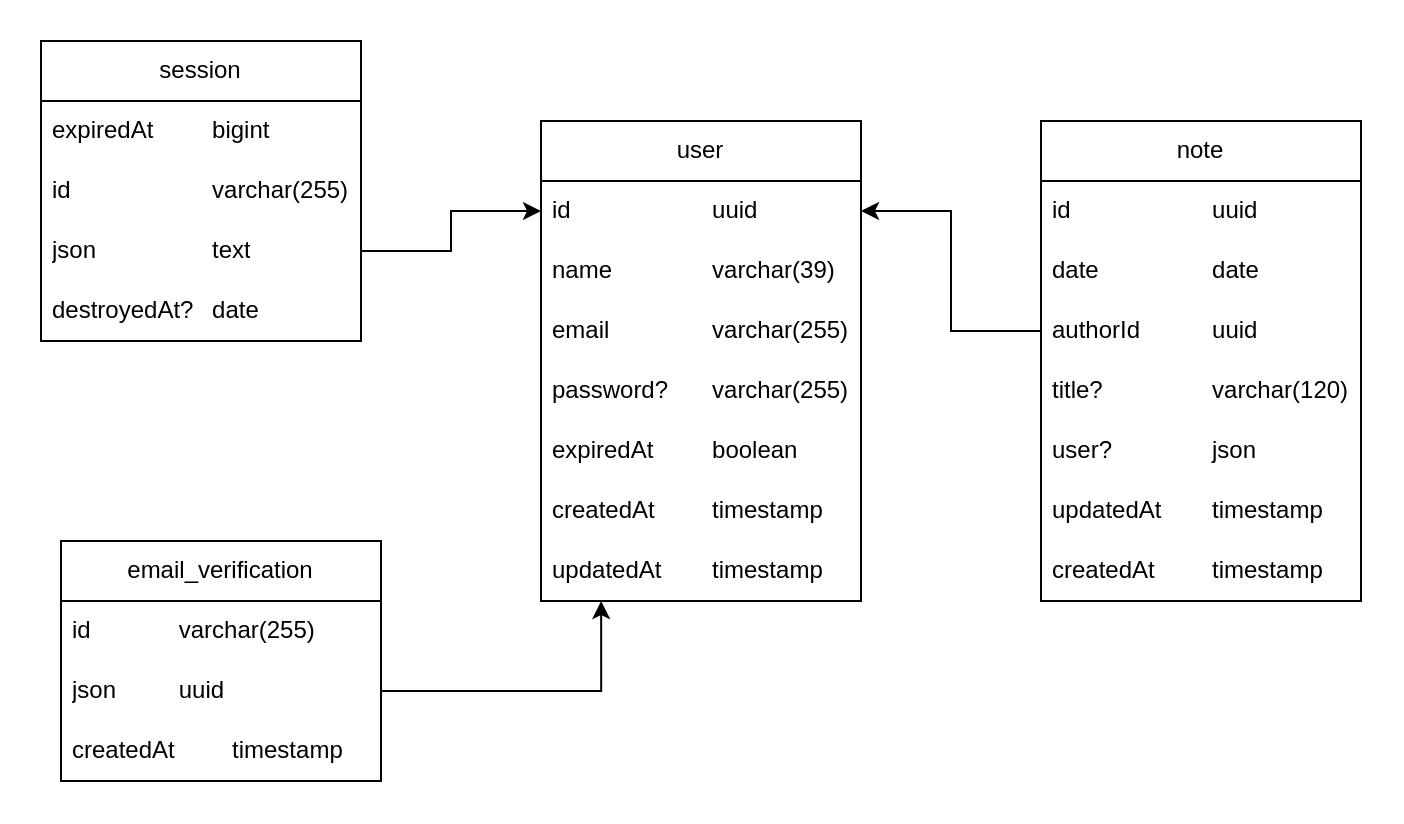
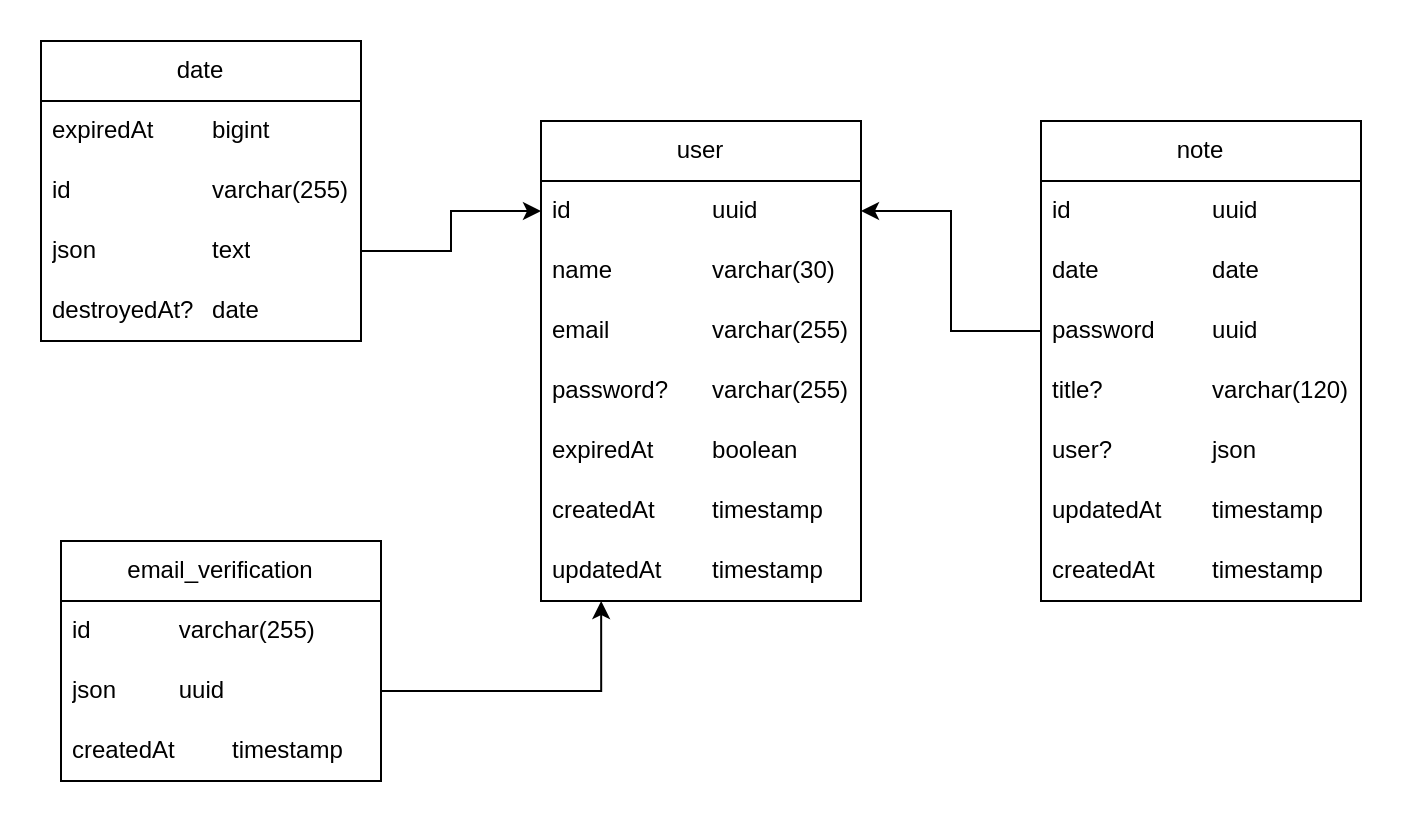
  <mxCell id="0" />
  <mxCell id="1" parent="0" />
  <mxCell id="2" value="user" style="swimlane;fontStyle=0;childLayout=stackLayout;horizontal=1;startSize=30;horizontalStack=0;resizeParent=1;resizeParentMax=0;resizeLast=0;collapsible=1;marginBottom=0;whiteSpace=wrap;html=1;" parent="1" vertex="1"><mxGeometry x="270" y="60" width="160" height="240" as="geometry" /></mxCell>
  <mxCell id="3" value="id&lt;span style=&quot;white-space: pre;&quot;&gt;&#09;&lt;span style=&quot;white-space: pre;&quot;&gt;&#09;&lt;/span&gt;&lt;span style=&quot;white-space: pre;&quot;&gt;&#09;&lt;/span&gt;&lt;/span&gt;uuid" style="text;strokeColor=none;fillColor=none;align=left;verticalAlign=middle;spacingLeft=4;spacingRight=4;overflow=hidden;points=[[0,0.5],[1,0.5]];portConstraint=eastwest;rotatable=0;whiteSpace=wrap;html=1;" parent="2" vertex="1"><mxGeometry y="30" width="160" height="30" as="geometry" /></mxCell>
- <mxCell id="4" value="name&lt;span style=&quot;white-space: pre;&quot;&gt;&#09;&lt;/span&gt;&lt;span style=&quot;white-space: pre;&quot;&gt;&#09;&lt;/span&gt;varchar(39)" style="text;strokeColor=none;fillColor=none;align=left;verticalAlign=middle;spacingLeft=4;spacingRight=4;overflow=hidden;points=[[0,0.5],[1,0.5]];portConstraint=eastwest;rotatable=0;whiteSpace=wrap;html=1;" parent="2" vertex="1"><mxGeometry y="60" width="160" height="30" as="geometry" /></mxCell>
+ <mxCell id="4" value="name&lt;span style=&quot;white-space: pre;&quot;&gt;&#09;&lt;/span&gt;&lt;span style=&quot;white-space: pre;&quot;&gt;&#09;&lt;/span&gt;varchar(30)" style="text;strokeColor=none;fillColor=none;align=left;verticalAlign=middle;spacingLeft=4;spacingRight=4;overflow=hidden;points=[[0,0.5],[1,0.5]];portConstraint=eastwest;rotatable=0;whiteSpace=wrap;html=1;" parent="2" vertex="1"><mxGeometry y="60" width="160" height="30" as="geometry" /></mxCell>
  <mxCell id="5" value="email&lt;span style=&quot;white-space: pre;&quot;&gt;&#09;&lt;/span&gt;&lt;span style=&quot;white-space: pre;&quot;&gt;&#09;&lt;/span&gt;varchar(255)" style="text;strokeColor=none;fillColor=none;align=left;verticalAlign=middle;spacingLeft=4;spacingRight=4;overflow=hidden;points=[[0,0.5],[1,0.5]];portConstraint=eastwest;rotatable=0;whiteSpace=wrap;html=1;" parent="2" vertex="1"><mxGeometry y="90" width="160" height="30" as="geometry" /></mxCell>
  <mxCell id="6" value="password?&lt;span style=&quot;white-space: pre;&quot;&gt;&#09;&lt;/span&gt;varchar(255)" style="text;strokeColor=none;fillColor=none;align=left;verticalAlign=middle;spacingLeft=4;spacingRight=4;overflow=hidden;points=[[0,0.5],[1,0.5]];portConstraint=eastwest;rotatable=0;whiteSpace=wrap;html=1;" parent="2" vertex="1"><mxGeometry y="120" width="160" height="30" as="geometry" /></mxCell>
  <mxCell id="7" value="expiredAt&lt;span style=&quot;white-space: pre;&quot;&gt;&#09;&lt;/span&gt;&lt;span style=&quot;white-space: pre;&quot;&gt;&#09;&lt;/span&gt;boolean" style="text;strokeColor=none;fillColor=none;align=left;verticalAlign=middle;spacingLeft=4;spacingRight=4;overflow=hidden;points=[[0,0.5],[1,0.5]];portConstraint=eastwest;rotatable=0;whiteSpace=wrap;html=1;" parent="2" vertex="1"><mxGeometry y="150" width="160" height="30" as="geometry" /></mxCell>
  <mxCell id="8" value="createdAt&lt;span style=&quot;white-space: pre;&quot;&gt;&#09;&lt;/span&gt;&lt;span style=&quot;white-space: pre;&quot;&gt;&#09;&lt;/span&gt;timestamp" style="text;strokeColor=none;fillColor=none;align=left;verticalAlign=middle;spacingLeft=4;spacingRight=4;overflow=hidden;points=[[0,0.5],[1,0.5]];portConstraint=eastwest;rotatable=0;whiteSpace=wrap;html=1;" parent="2" vertex="1"><mxGeometry y="180" width="160" height="30" as="geometry" /></mxCell>
  <mxCell id="9" value="updatedAt&lt;span style=&quot;white-space: pre;&quot;&gt;&#09;&lt;/span&gt;timestamp" style="text;strokeColor=none;fillColor=none;align=left;verticalAlign=middle;spacingLeft=4;spacingRight=4;overflow=hidden;points=[[0,0.5],[1,0.5]];portConstraint=eastwest;rotatable=0;whiteSpace=wrap;html=1;" parent="2" vertex="1"><mxGeometry y="210" width="160" height="30" as="geometry" /></mxCell>
  <mxCell id="10" value="note" style="swimlane;fontStyle=0;childLayout=stackLayout;horizontal=1;startSize=30;horizontalStack=0;resizeParent=1;resizeParentMax=0;resizeLast=0;collapsible=1;marginBottom=0;whiteSpace=wrap;html=1;" parent="1" vertex="1"><mxGeometry x="520" y="60" width="160" height="240" as="geometry" /></mxCell>
  <mxCell id="11" value="id&lt;span style=&quot;white-space: pre;&quot;&gt;&#09;&lt;span style=&quot;white-space: pre;&quot;&gt;&#09;&lt;/span&gt;&lt;span style=&quot;white-space: pre;&quot;&gt;&#09;&lt;/span&gt;u&lt;/span&gt;uid" style="text;strokeColor=none;fillColor=none;align=left;verticalAlign=middle;spacingLeft=4;spacingRight=4;overflow=hidden;points=[[0,0.5],[1,0.5]];portConstraint=eastwest;rotatable=0;whiteSpace=wrap;html=1;" parent="10" vertex="1"><mxGeometry y="30" width="160" height="30" as="geometry" /></mxCell>
  <mxCell id="12" value="date&lt;span style=&quot;white-space: pre;&quot;&gt;&#09;&lt;span style=&quot;white-space: pre;&quot;&gt;&#09;&lt;/span&gt;&lt;span style=&quot;white-space: pre;&quot;&gt;&#09;&lt;/span&gt;d&lt;/span&gt;ate" style="text;strokeColor=none;fillColor=none;align=left;verticalAlign=middle;spacingLeft=4;spacingRight=4;overflow=hidden;points=[[0,0.5],[1,0.5]];portConstraint=eastwest;rotatable=0;whiteSpace=wrap;html=1;" parent="10" vertex="1"><mxGeometry y="60" width="160" height="30" as="geometry" /></mxCell>
- <mxCell id="13" value="authorId&lt;span style=&quot;white-space: pre;&quot;&gt;&#09;&lt;span style=&quot;white-space: pre;&quot;&gt;&#09;&lt;/span&gt;u&lt;/span&gt;uid" style="text;strokeColor=none;fillColor=none;align=left;verticalAlign=middle;spacingLeft=4;spacingRight=4;overflow=hidden;points=[[0,0.5],[1,0.5]];portConstraint=eastwest;rotatable=0;whiteSpace=wrap;html=1;" parent="10" vertex="1"><mxGeometry y="90" width="160" height="30" as="geometry" /></mxCell>
+ <mxCell id="13" value="password&lt;span style=&quot;white-space: pre;&quot;&gt;&#09;&lt;span style=&quot;white-space: pre;&quot;&gt;&#09;&lt;/span&gt;u&lt;/span&gt;uid" style="text;strokeColor=none;fillColor=none;align=left;verticalAlign=middle;spacingLeft=4;spacingRight=4;overflow=hidden;points=[[0,0.5],[1,0.5]];portConstraint=eastwest;rotatable=0;whiteSpace=wrap;html=1;" parent="10" vertex="1"><mxGeometry y="90" width="160" height="30" as="geometry" /></mxCell>
  <mxCell id="14" value="title?&lt;span style=&quot;white-space: pre;&quot;&gt;&#09;&lt;/span&gt;&lt;span style=&quot;white-space: pre;&quot;&gt;&#09;&lt;/span&gt;varchar(120)" style="text;strokeColor=none;fillColor=none;align=left;verticalAlign=middle;spacingLeft=4;spacingRight=4;overflow=hidden;points=[[0,0.5],[1,0.5]];portConstraint=eastwest;rotatable=0;whiteSpace=wrap;html=1;" parent="10" vertex="1"><mxGeometry y="120" width="160" height="30" as="geometry" /></mxCell>
  <mxCell id="15" value="user?&lt;span style=&quot;white-space: pre;&quot;&gt;&#09;&lt;/span&gt;&lt;span style=&quot;white-space: pre;&quot;&gt;&#09;&lt;/span&gt;json" style="text;strokeColor=none;fillColor=none;align=left;verticalAlign=middle;spacingLeft=4;spacingRight=4;overflow=hidden;points=[[0,0.5],[1,0.5]];portConstraint=eastwest;rotatable=0;whiteSpace=wrap;html=1;" parent="10" vertex="1"><mxGeometry y="150" width="160" height="30" as="geometry" /></mxCell>
  <mxCell id="16" value="updatedAt&lt;span style=&quot;white-space: pre;&quot;&gt;&#09;&lt;/span&gt;timestamp" style="text;strokeColor=none;fillColor=none;align=left;verticalAlign=middle;spacingLeft=4;spacingRight=4;overflow=hidden;points=[[0,0.5],[1,0.5]];portConstraint=eastwest;rotatable=0;whiteSpace=wrap;html=1;" parent="10" vertex="1"><mxGeometry y="180" width="160" height="30" as="geometry" /></mxCell>
  <mxCell id="17" value="createdAt&lt;span style=&quot;white-space: pre;&quot;&gt;&#09;&lt;/span&gt;&lt;span style=&quot;white-space: pre;&quot;&gt;&#09;&lt;/span&gt;timestamp" style="text;strokeColor=none;fillColor=none;align=left;verticalAlign=middle;spacingLeft=4;spacingRight=4;overflow=hidden;points=[[0,0.5],[1,0.5]];portConstraint=eastwest;rotatable=0;whiteSpace=wrap;html=1;" parent="10" vertex="1"><mxGeometry y="210" width="160" height="30" as="geometry" /></mxCell>
  <mxCell id="18" style="edgeStyle=orthogonalEdgeStyle;rounded=0;orthogonalLoop=1;jettySize=auto;html=1;exitX=0;exitY=0.5;exitDx=0;exitDy=0;entryX=1;entryY=0.5;entryDx=0;entryDy=0;" parent="1" source="13" target="3" edge="1"><mxGeometry relative="1" as="geometry" /></mxCell>
- <mxCell id="19" value="session" style="swimlane;fontStyle=0;childLayout=stackLayout;horizontal=1;startSize=30;horizontalStack=0;resizeParent=1;resizeParentMax=0;resizeLast=0;collapsible=1;marginBottom=0;whiteSpace=wrap;html=1;" vertex="1" parent="1"><mxGeometry x="20" y="20" width="160" height="150" as="geometry" /></mxCell>
+ <mxCell id="19" value="date" style="swimlane;fontStyle=0;childLayout=stackLayout;horizontal=1;startSize=30;horizontalStack=0;resizeParent=1;resizeParentMax=0;resizeLast=0;collapsible=1;marginBottom=0;whiteSpace=wrap;html=1;" vertex="1" parent="1"><mxGeometry x="20" y="20" width="160" height="150" as="geometry" /></mxCell>
  <mxCell id="20" value="expiredAt&lt;span style=&quot;white-space: pre;&quot;&gt;&#09;&lt;/span&gt;&lt;span style=&quot;white-space: pre;&quot;&gt;&#09;&lt;/span&gt;bigint" style="text;strokeColor=none;fillColor=none;align=left;verticalAlign=middle;spacingLeft=4;spacingRight=4;overflow=hidden;points=[[0,0.5],[1,0.5]];portConstraint=eastwest;rotatable=0;whiteSpace=wrap;html=1;" vertex="1" parent="19"><mxGeometry y="30" width="160" height="30" as="geometry" /></mxCell>
  <mxCell id="21" value="id&lt;span style=&quot;white-space: pre;&quot;&gt;&#09;&lt;/span&gt;&lt;span style=&quot;white-space: pre;&quot;&gt;&#09;&lt;span style=&quot;white-space: pre;&quot;&gt;&#09;&lt;/span&gt;&lt;/span&gt;varchar(255)" style="text;strokeColor=none;fillColor=none;align=left;verticalAlign=middle;spacingLeft=4;spacingRight=4;overflow=hidden;points=[[0,0.5],[1,0.5]];portConstraint=eastwest;rotatable=0;whiteSpace=wrap;html=1;" vertex="1" parent="19"><mxGeometry y="60" width="160" height="30" as="geometry" /></mxCell>
  <mxCell id="22" value="json&lt;span style=&quot;white-space: pre;&quot;&gt;&#09;&lt;/span&gt;&lt;span style=&quot;white-space: pre;&quot;&gt;&#09;&lt;span style=&quot;white-space: pre;&quot;&gt;&#09;&lt;/span&gt;&lt;/span&gt;text" style="text;strokeColor=none;fillColor=none;align=left;verticalAlign=middle;spacingLeft=4;spacingRight=4;overflow=hidden;points=[[0,0.5],[1,0.5]];portConstraint=eastwest;rotatable=0;whiteSpace=wrap;html=1;" vertex="1" parent="19"><mxGeometry y="90" width="160" height="30" as="geometry" /></mxCell>
  <mxCell id="23" value="destroyedAt?&lt;span style=&quot;white-space: pre;&quot;&gt;&#09;&lt;/span&gt;date" style="text;strokeColor=none;fillColor=none;align=left;verticalAlign=middle;spacingLeft=4;spacingRight=4;overflow=hidden;points=[[0,0.5],[1,0.5]];portConstraint=eastwest;rotatable=0;whiteSpace=wrap;html=1;" vertex="1" parent="19"><mxGeometry y="120" width="160" height="30" as="geometry" /></mxCell>
  <mxCell id="24" value="email_verification" style="swimlane;fontStyle=0;childLayout=stackLayout;horizontal=1;startSize=30;horizontalStack=0;resizeParent=1;resizeParentMax=0;resizeLast=0;collapsible=1;marginBottom=0;whiteSpace=wrap;html=1;" vertex="1" parent="1"><mxGeometry x="30" y="270" width="160" height="120" as="geometry" /></mxCell>
  <mxCell id="25" value="id&lt;span style=&quot;white-space: pre;&quot;&gt;&#09;&lt;/span&gt;&lt;span style=&quot;white-space: pre;&quot;&gt;&#09;&lt;/span&gt;varchar(255)" style="text;strokeColor=none;fillColor=none;align=left;verticalAlign=middle;spacingLeft=4;spacingRight=4;overflow=hidden;points=[[0,0.5],[1,0.5]];portConstraint=eastwest;rotatable=0;whiteSpace=wrap;html=1;" vertex="1" parent="24"><mxGeometry y="30" width="160" height="30" as="geometry" /></mxCell>
  <mxCell id="26" value="json&lt;span style=&quot;white-space: pre;&quot;&gt;&#09;&lt;span style=&quot;white-space: pre;&quot;&gt;&#09;&lt;/span&gt;&lt;/span&gt;uuid" style="text;strokeColor=none;fillColor=none;align=left;verticalAlign=middle;spacingLeft=4;spacingRight=4;overflow=hidden;points=[[0,0.5],[1,0.5]];portConstraint=eastwest;rotatable=0;whiteSpace=wrap;html=1;" vertex="1" parent="24"><mxGeometry y="60" width="160" height="30" as="geometry" /></mxCell>
  <mxCell id="27" value="createdAt&lt;span style=&quot;white-space: pre;&quot;&gt;&#09;&lt;/span&gt;&lt;span style=&quot;white-space: pre;&quot;&gt;&#09;&lt;/span&gt;timestamp" style="text;strokeColor=none;fillColor=none;align=left;verticalAlign=middle;spacingLeft=4;spacingRight=4;overflow=hidden;points=[[0,0.5],[1,0.5]];portConstraint=eastwest;rotatable=0;whiteSpace=wrap;html=1;" vertex="1" parent="24"><mxGeometry y="90" width="160" height="30" as="geometry" /></mxCell>
  <mxCell id="28" style="edgeStyle=orthogonalEdgeStyle;rounded=0;orthogonalLoop=1;jettySize=auto;html=1;exitX=1;exitY=0.5;exitDx=0;exitDy=0;entryX=0.188;entryY=1;entryDx=0;entryDy=0;entryPerimeter=0;" edge="1" parent="1" source="26" target="9"><mxGeometry relative="1" as="geometry" /></mxCell>
  <mxCell id="29" style="edgeStyle=orthogonalEdgeStyle;rounded=0;orthogonalLoop=1;jettySize=auto;html=1;exitX=1;exitY=0.5;exitDx=0;exitDy=0;entryX=0;entryY=0.5;entryDx=0;entryDy=0;" edge="1" parent="1" source="22" target="3"><mxGeometry relative="1" as="geometry" /></mxCell>
